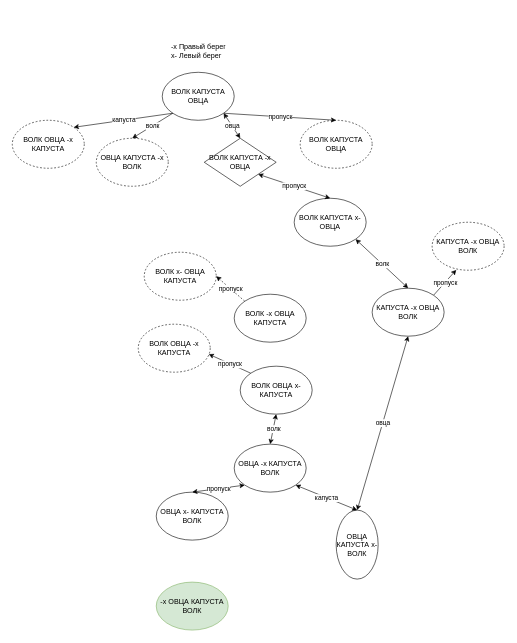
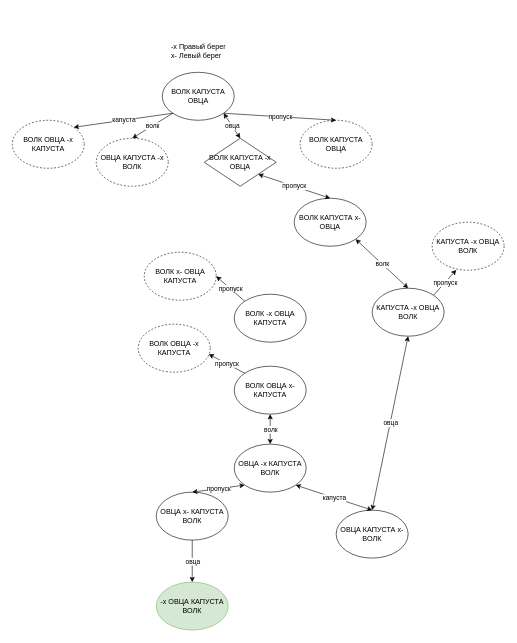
  <mxCell id="0" />
  <mxCell id="1" parent="0" />
  <mxCell id="2" value="ВОЛК КАПУСТА ОВЦА" style="ellipse;whiteSpace=wrap;html=1;" parent="1" vertex="1"><mxGeometry x="270" y="120" width="120" height="80" as="geometry" /></mxCell>
  <mxCell id="3" value="ВОЛК КАПУСТА ОВЦА" style="ellipse;whiteSpace=wrap;html=1;dashed=1;" vertex="1" parent="1"><mxGeometry x="500" y="200" width="120" height="80" as="geometry" /></mxCell>
  <mxCell id="4" value="" style="endArrow=classic;html=1;rounded=0;exitX=1;exitY=1;exitDx=0;exitDy=0;entryX=0.5;entryY=0;entryDx=0;entryDy=0;" edge="1" parent="1" source="2" target="3"><mxGeometry relative="1" as="geometry"><mxPoint x="440" y="170" as="sourcePoint" /><mxPoint x="540" y="170" as="targetPoint" /></mxGeometry></mxCell>
  <mxCell id="5" value="пропуск" style="edgeLabel;resizable=0;html=1;align=center;verticalAlign=middle;" connectable="0" vertex="1" parent="4"><mxGeometry relative="1" as="geometry" /></mxCell>
  <mxCell id="6" value="ВОЛК ОВЦА -х КАПУСТА" style="ellipse;whiteSpace=wrap;html=1;dashed=1;" vertex="1" parent="1"><mxGeometry x="20" y="200" width="120" height="80" as="geometry" /></mxCell>
  <mxCell id="7" value="" style="endArrow=classic;html=1;rounded=0;exitX=0;exitY=1;exitDx=0;exitDy=0;entryX=1;entryY=0;entryDx=0;entryDy=0;" edge="1" parent="1" source="2" target="6"><mxGeometry relative="1" as="geometry"><mxPoint x="259.996" y="234.144" as="sourcePoint" /><mxPoint x="367.57" y="265.86" as="targetPoint" /></mxGeometry></mxCell>
  <mxCell id="8" value="капуста" style="edgeLabel;resizable=0;html=1;align=center;verticalAlign=middle;" connectable="0" vertex="1" parent="7"><mxGeometry relative="1" as="geometry" /></mxCell>
  <mxCell id="9" value="ОВЦА КАПУСТА -х ВОЛК" style="ellipse;whiteSpace=wrap;html=1;dashed=1;" vertex="1" parent="1"><mxGeometry x="160" y="230" width="120" height="80" as="geometry" /></mxCell>
  <mxCell id="10" value="" style="endArrow=classic;html=1;rounded=0;entryX=0.5;entryY=0;entryDx=0;entryDy=0;exitX=0;exitY=1;exitDx=0;exitDy=0;" edge="1" parent="1" source="2" target="9"><mxGeometry relative="1" as="geometry"><mxPoint x="280" y="250" as="sourcePoint" /><mxPoint x="212.426" y="231.716" as="targetPoint" /></mxGeometry></mxCell>
  <mxCell id="11" value="волк" style="edgeLabel;resizable=0;html=1;align=center;verticalAlign=middle;" connectable="0" vertex="1" parent="10"><mxGeometry relative="1" as="geometry" /></mxCell>
  <mxCell id="12" value="" style="endArrow=classic;html=1;rounded=0;entryX=0.5;entryY=0;entryDx=0;entryDy=0;exitX=1;exitY=1;exitDx=0;exitDy=0;startArrow=classic;startFill=1;" edge="1" target="14" parent="1" source="2"><mxGeometry relative="1" as="geometry"><mxPoint x="427.574" y="220.004" as="sourcePoint" /><mxPoint x="352.426" y="263.436" as="targetPoint" /></mxGeometry></mxCell>
  <mxCell id="13" value="овца" style="edgeLabel;resizable=0;html=1;align=center;verticalAlign=middle;" connectable="0" vertex="1" parent="12"><mxGeometry relative="1" as="geometry" /></mxCell>
  <mxCell id="14" value="ВОЛК КАПУСТА -х ОВЦА" style="rhombus;whiteSpace=wrap;html=1;" vertex="1" parent="1"><mxGeometry x="340" y="230" width="120" height="80" as="geometry" /></mxCell>
  <mxCell id="15" value="&lt;h1&gt;&lt;br&gt;&lt;/h1&gt;&lt;div&gt;-х Правый берег&lt;/div&gt;&lt;div&gt;х- Левый берег&lt;br&gt;&lt;/div&gt;" style="text;html=1;strokeColor=none;fillColor=none;spacing=5;spacingTop=-20;whiteSpace=wrap;overflow=hidden;rounded=0;fontColor=#000000;" vertex="1" parent="1"><mxGeometry x="280" y="20" width="190" height="120" as="geometry" /></mxCell>
  <mxCell id="16" value="ВОЛК КАПУСТА х- ОВЦА" style="ellipse;whiteSpace=wrap;html=1;" vertex="1" parent="1"><mxGeometry x="490" y="330" width="120" height="80" as="geometry" /></mxCell>
  <mxCell id="17" value="" style="endArrow=classic;html=1;rounded=0;exitX=1;exitY=1;exitDx=0;exitDy=0;entryX=0.5;entryY=0;entryDx=0;entryDy=0;startArrow=classic;startFill=1;" edge="1" parent="1" source="14" target="16"><mxGeometry relative="1" as="geometry"><mxPoint x="479.996" y="318.284" as="sourcePoint" /><mxPoint x="667.57" y="330" as="targetPoint" /></mxGeometry></mxCell>
  <mxCell id="18" value="пропуск" style="edgeLabel;resizable=0;html=1;align=center;verticalAlign=middle;" connectable="0" vertex="1" parent="17"><mxGeometry relative="1" as="geometry" /></mxCell>
  <mxCell id="19" value="К" style="endArrow=classic;html=1;rounded=0;exitX=1;exitY=1;exitDx=0;exitDy=0;entryX=0.5;entryY=0;entryDx=0;entryDy=0;startArrow=classic;startFill=1;" edge="1" parent="1" source="16" target="22"><mxGeometry relative="1" as="geometry"><mxPoint x="547.574" y="460.004" as="sourcePoint" /><mxPoint x="660" y="470" as="targetPoint" /></mxGeometry></mxCell>
  <mxCell id="20" value="волк" style="edgeLabel;resizable=0;html=1;align=center;verticalAlign=middle;" connectable="0" vertex="1" parent="19"><mxGeometry relative="1" as="geometry" /></mxCell>
  <mxCell id="21" value="ВОЛК -х ОВЦА КАПУСТА" style="ellipse;whiteSpace=wrap;html=1;" vertex="1" parent="1"><mxGeometry x="390" y="490" width="120" height="80" as="geometry" /></mxCell>
  <mxCell id="22" value="КАПУСТА -х ОВЦА ВОЛК" style="ellipse;whiteSpace=wrap;html=1;" vertex="1" parent="1"><mxGeometry x="620" y="480" width="120" height="80" as="geometry" /></mxCell>
  <mxCell id="23" value="" style="endArrow=classic;html=1;rounded=0;exitX=1;exitY=0;exitDx=0;exitDy=0;entryX=0.335;entryY=0.993;entryDx=0;entryDy=0;entryPerimeter=0;" edge="1" parent="1" source="22" target="25"><mxGeometry relative="1" as="geometry"><mxPoint x="689.996" y="450.004" as="sourcePoint" /><mxPoint x="760" y="450" as="targetPoint" /></mxGeometry></mxCell>
  <mxCell id="24" value="пропуск" style="edgeLabel;resizable=0;html=1;align=center;verticalAlign=middle;" connectable="0" vertex="1" parent="23"><mxGeometry relative="1" as="geometry" /></mxCell>
  <mxCell id="25" value="КАПУСТА -х ОВЦА ВОЛК" style="ellipse;whiteSpace=wrap;html=1;dashed=1;" vertex="1" parent="1"><mxGeometry x="720" y="370" width="120" height="80" as="geometry" /></mxCell>
- <mxCell id="26" value="" style="endArrow=classic;html=1;rounded=0;exitX=0;exitY=0;exitDx=0;exitDy=0;entryX=1;entryY=0.5;entryDx=0;entryDy=0;dashed=1;" edge="1" parent="1" source="21" target="28"><mxGeometry relative="1" as="geometry"><mxPoint x="324.996" y="492.276" as="sourcePoint" /><mxPoint x="362.77" y="450" as="targetPoint" /></mxGeometry></mxCell>
+ <mxCell id="26" value="" style="endArrow=classic;html=1;rounded=0;exitX=0;exitY=0;exitDx=0;exitDy=0;entryX=1;entryY=0.5;entryDx=0;entryDy=0;" edge="1" parent="1" source="21" target="28"><mxGeometry relative="1" as="geometry"><mxPoint x="324.996" y="492.276" as="sourcePoint" /><mxPoint x="362.77" y="450" as="targetPoint" /></mxGeometry></mxCell>
  <mxCell id="27" value="пропуск" style="edgeLabel;resizable=0;html=1;align=center;verticalAlign=middle;" connectable="0" vertex="1" parent="26"><mxGeometry relative="1" as="geometry" /></mxCell>
  <mxCell id="28" value="ВОЛК х- ОВЦА КАПУСТА" style="ellipse;whiteSpace=wrap;html=1;dashed=1;" vertex="1" parent="1"><mxGeometry x="240" y="420" width="120" height="80" as="geometry" /></mxCell>
- <mxCell id="29" value="ВОЛК ОВЦА х- КАПУСТА" style="ellipse;whiteSpace=wrap;html=1;" vertex="1" parent="1"><mxGeometry x="400" y="610" width="120" height="80" as="geometry" /></mxCell>
+ <mxCell id="29" value="ВОЛК ОВЦА х- КАПУСТА" style="ellipse;whiteSpace=wrap;html=1;" vertex="1" parent="1"><mxGeometry x="390" y="610" width="120" height="80" as="geometry" /></mxCell>
  <mxCell id="30" value="" style="endArrow=classic;html=1;rounded=0;exitX=0.5;exitY=1;exitDx=0;exitDy=0;entryX=0.5;entryY=0;entryDx=0;entryDy=0;startArrow=classic;startFill=1;" edge="1" parent="1" source="22" target="41"><mxGeometry relative="1" as="geometry"><mxPoint x="650" y="570" as="sourcePoint" /><mxPoint x="650" y="610" as="targetPoint" /></mxGeometry></mxCell>
  <mxCell id="31" value="овца" style="edgeLabel;resizable=0;html=1;align=center;verticalAlign=middle;" connectable="0" vertex="1" parent="30"><mxGeometry relative="1" as="geometry" /></mxCell>
  <mxCell id="32" value="" style="endArrow=classic;html=1;rounded=0;exitX=0.5;exitY=1;exitDx=0;exitDy=0;startArrow=classic;startFill=1;entryX=0.5;entryY=0;entryDx=0;entryDy=0;" edge="1" parent="1" source="29" target="34"><mxGeometry relative="1" as="geometry"><mxPoint x="407.574" y="710.004" as="sourcePoint" /><mxPoint x="450" y="740" as="targetPoint" /></mxGeometry></mxCell>
  <mxCell id="33" value="волк" style="edgeLabel;resizable=0;html=1;align=center;verticalAlign=middle;" connectable="0" vertex="1" parent="32"><mxGeometry relative="1" as="geometry" /></mxCell>
  <mxCell id="34" value="ОВЦА -х КАПУСТА ВОЛК" style="ellipse;whiteSpace=wrap;html=1;" vertex="1" parent="1"><mxGeometry x="390" y="740" width="120" height="80" as="geometry" /></mxCell>
  <mxCell id="35" value="" style="endArrow=classic;html=1;rounded=0;exitX=0;exitY=0;exitDx=0;exitDy=0;entryX=0.98;entryY=0.625;entryDx=0;entryDy=0;entryPerimeter=0;" edge="1" parent="1" source="29" target="37"><mxGeometry relative="1" as="geometry"><mxPoint x="397.574" y="631.716" as="sourcePoint" /><mxPoint x="350" y="590" as="targetPoint" /></mxGeometry></mxCell>
  <mxCell id="36" value="пропуск" style="edgeLabel;resizable=0;html=1;align=center;verticalAlign=middle;" connectable="0" vertex="1" parent="35"><mxGeometry relative="1" as="geometry" /></mxCell>
  <mxCell id="37" value="ВОЛК ОВЦА -х КАПУСТА" style="ellipse;whiteSpace=wrap;html=1;dashed=1;" vertex="1" parent="1"><mxGeometry x="230" y="540" width="120" height="80" as="geometry" /></mxCell>
  <mxCell id="38" value="ОВЦА x- КАПУСТА ВОЛК" style="ellipse;whiteSpace=wrap;html=1;" vertex="1" parent="1"><mxGeometry x="260" y="820" width="120" height="80" as="geometry" /></mxCell>
  <mxCell id="39" value="" style="endArrow=classic;html=1;rounded=0;exitX=0;exitY=1;exitDx=0;exitDy=0;entryX=0.5;entryY=0;entryDx=0;entryDy=0;startArrow=classic;startFill=1;" edge="1" parent="1" source="34" target="38"><mxGeometry relative="1" as="geometry"><mxPoint x="403.974" y="739.996" as="sourcePoint" /><mxPoint x="344" y="708.28" as="targetPoint" /></mxGeometry></mxCell>
  <mxCell id="40" value="пропуск" style="edgeLabel;resizable=0;html=1;align=center;verticalAlign=middle;" connectable="0" vertex="1" parent="39"><mxGeometry relative="1" as="geometry" /></mxCell>
- <mxCell id="41" value="ОВЦА КАПУСТА х- ВОЛК" style="ellipse;whiteSpace=wrap;html=1;" vertex="1" parent="1"><mxGeometry x="560" y="850" width="70" height="115" as="geometry" /></mxCell>
+ <mxCell id="41" value="ОВЦА КАПУСТА х- ВОЛК" style="ellipse;whiteSpace=wrap;html=1;" vertex="1" parent="1"><mxGeometry x="560" y="850" width="120" height="80" as="geometry" /></mxCell>
  <mxCell id="42" value="" style="endArrow=classic;html=1;rounded=0;exitX=1;exitY=1;exitDx=0;exitDy=0;startArrow=classic;startFill=1;entryX=0.5;entryY=0;entryDx=0;entryDy=0;" edge="1" parent="1" source="34" target="41"><mxGeometry relative="1" as="geometry"><mxPoint x="460" y="840" as="sourcePoint" /><mxPoint x="460" y="890" as="targetPoint" /></mxGeometry></mxCell>
  <mxCell id="43" value="капуста" style="edgeLabel;resizable=0;html=1;align=center;verticalAlign=middle;" connectable="0" vertex="1" parent="42"><mxGeometry relative="1" as="geometry" /></mxCell>
  <mxCell id="44" value="-х ОВЦА КАПУСТА ВОЛК" style="ellipse;whiteSpace=wrap;html=1;fillColor=#d5e8d4;strokeColor=#82b366;" vertex="1" parent="1"><mxGeometry x="260" y="970" width="120" height="80" as="geometry" /></mxCell>
+ <mxCell id="45" value="" style="endArrow=classic;html=1;rounded=0;exitX=0.5;exitY=1;exitDx=0;exitDy=0;entryX=0.5;entryY=0;entryDx=0;entryDy=0;" edge="1" parent="1" source="38" target="44"><mxGeometry relative="1" as="geometry"><mxPoint x="423.784" y="959.996" as="sourcePoint" /><mxPoint x="376.21" y="918.28" as="targetPoint" /></mxGeometry></mxCell>
+ <mxCell id="46" value="овца" style="edgeLabel;resizable=0;html=1;align=center;verticalAlign=middle;" connectable="0" vertex="1" parent="45"><mxGeometry relative="1" as="geometry" /></mxCell>
